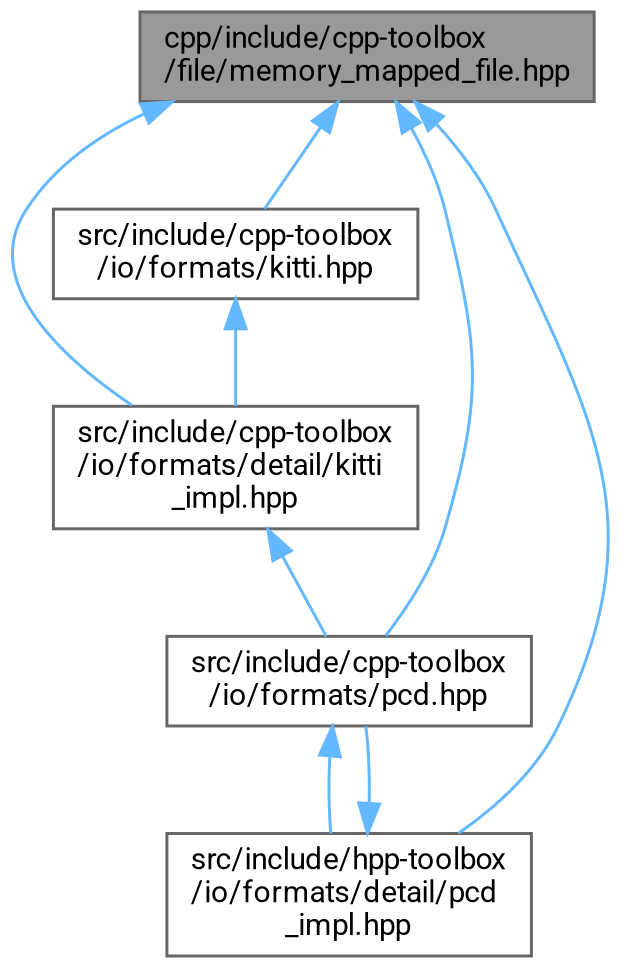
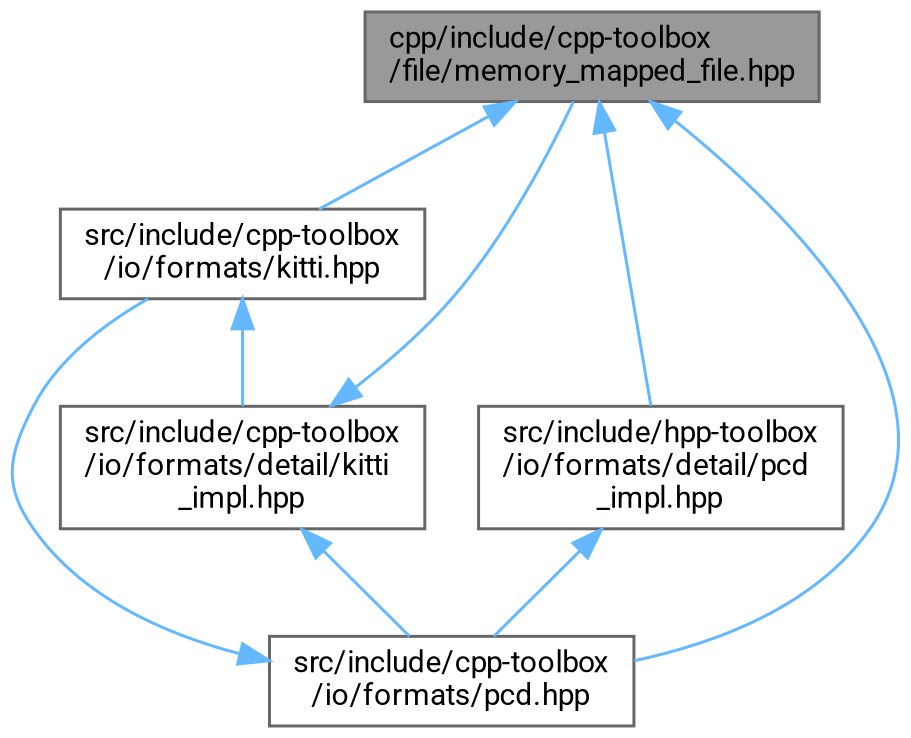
  digraph {
    fontname=Roboto
    node [color=grey40 fillcolor=white fontname=Roboto fontsize=10 shape=box style=filled]
    edge [color=steelblue1 dir=back fontname=Roboto fontsize=10 labelfontname=Helvetica labelfontsize=10 style=solid]
    n1 [color=gray40 fillcolor=grey60 fontcolor=black height=0.2 label="cpp/include/cpp-toolbox\l/file/memory_mapped_file.hpp" width=0.4]
    n2 [height=0.2 label="src/include/cpp-toolbox\l/io/formats/detail/kitti\l_impl.hpp" width=0.4]
    n3 [height=0.2 label="src/include/cpp-toolbox\l/io/formats/kitti.hpp" width=0.4]
    n4 [height=0.2 label="src/include/hpp-toolbox\l/io/formats/detail/pcd\l_impl.hpp" width=0.4]
    n5 [height=0.2 label="src/include/cpp-toolbox\l/io/formats/pcd.hpp" width=0.4]
-   n1 -> n2
+   n2 -> n1
    n1 -> n3
    n1 -> n4
    n1 -> n5
    n2 -> n5
    n3 -> n2
    n4 -> n5
-   n5 -> n4
+   n5 -> n3
  }
